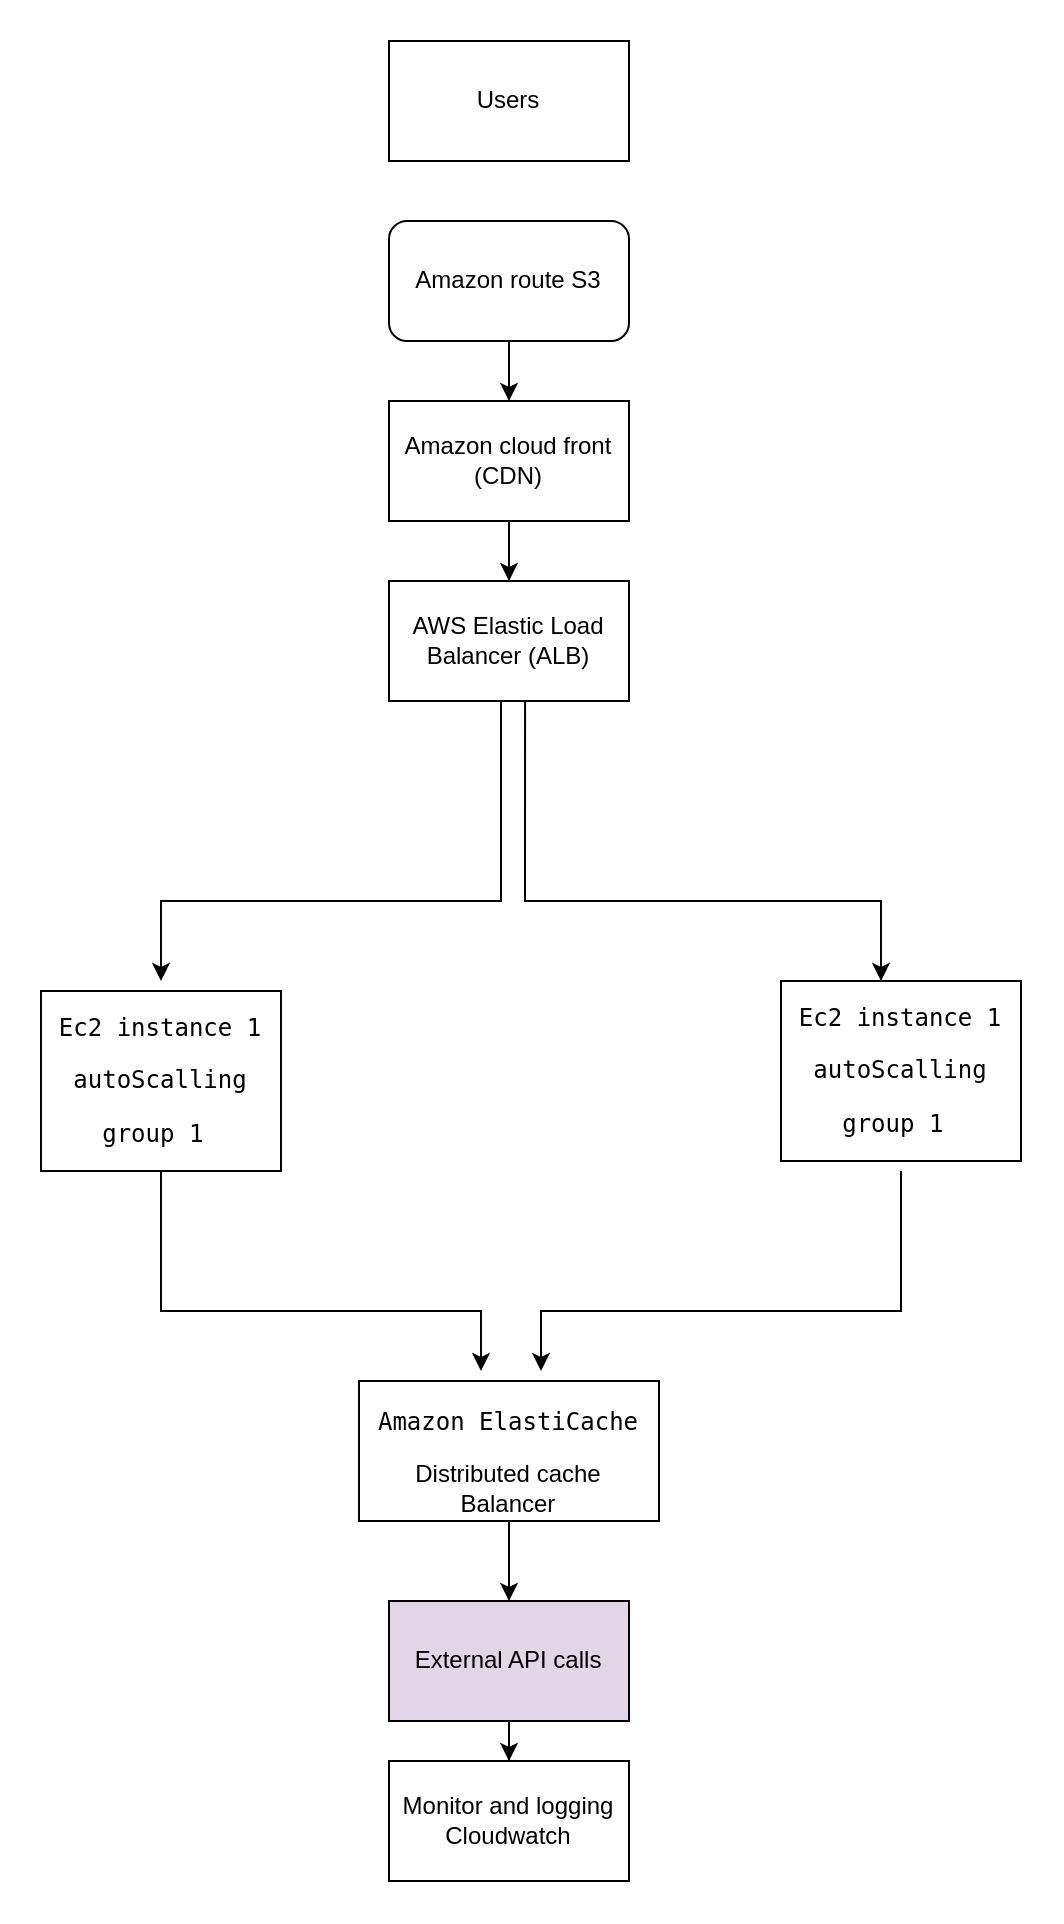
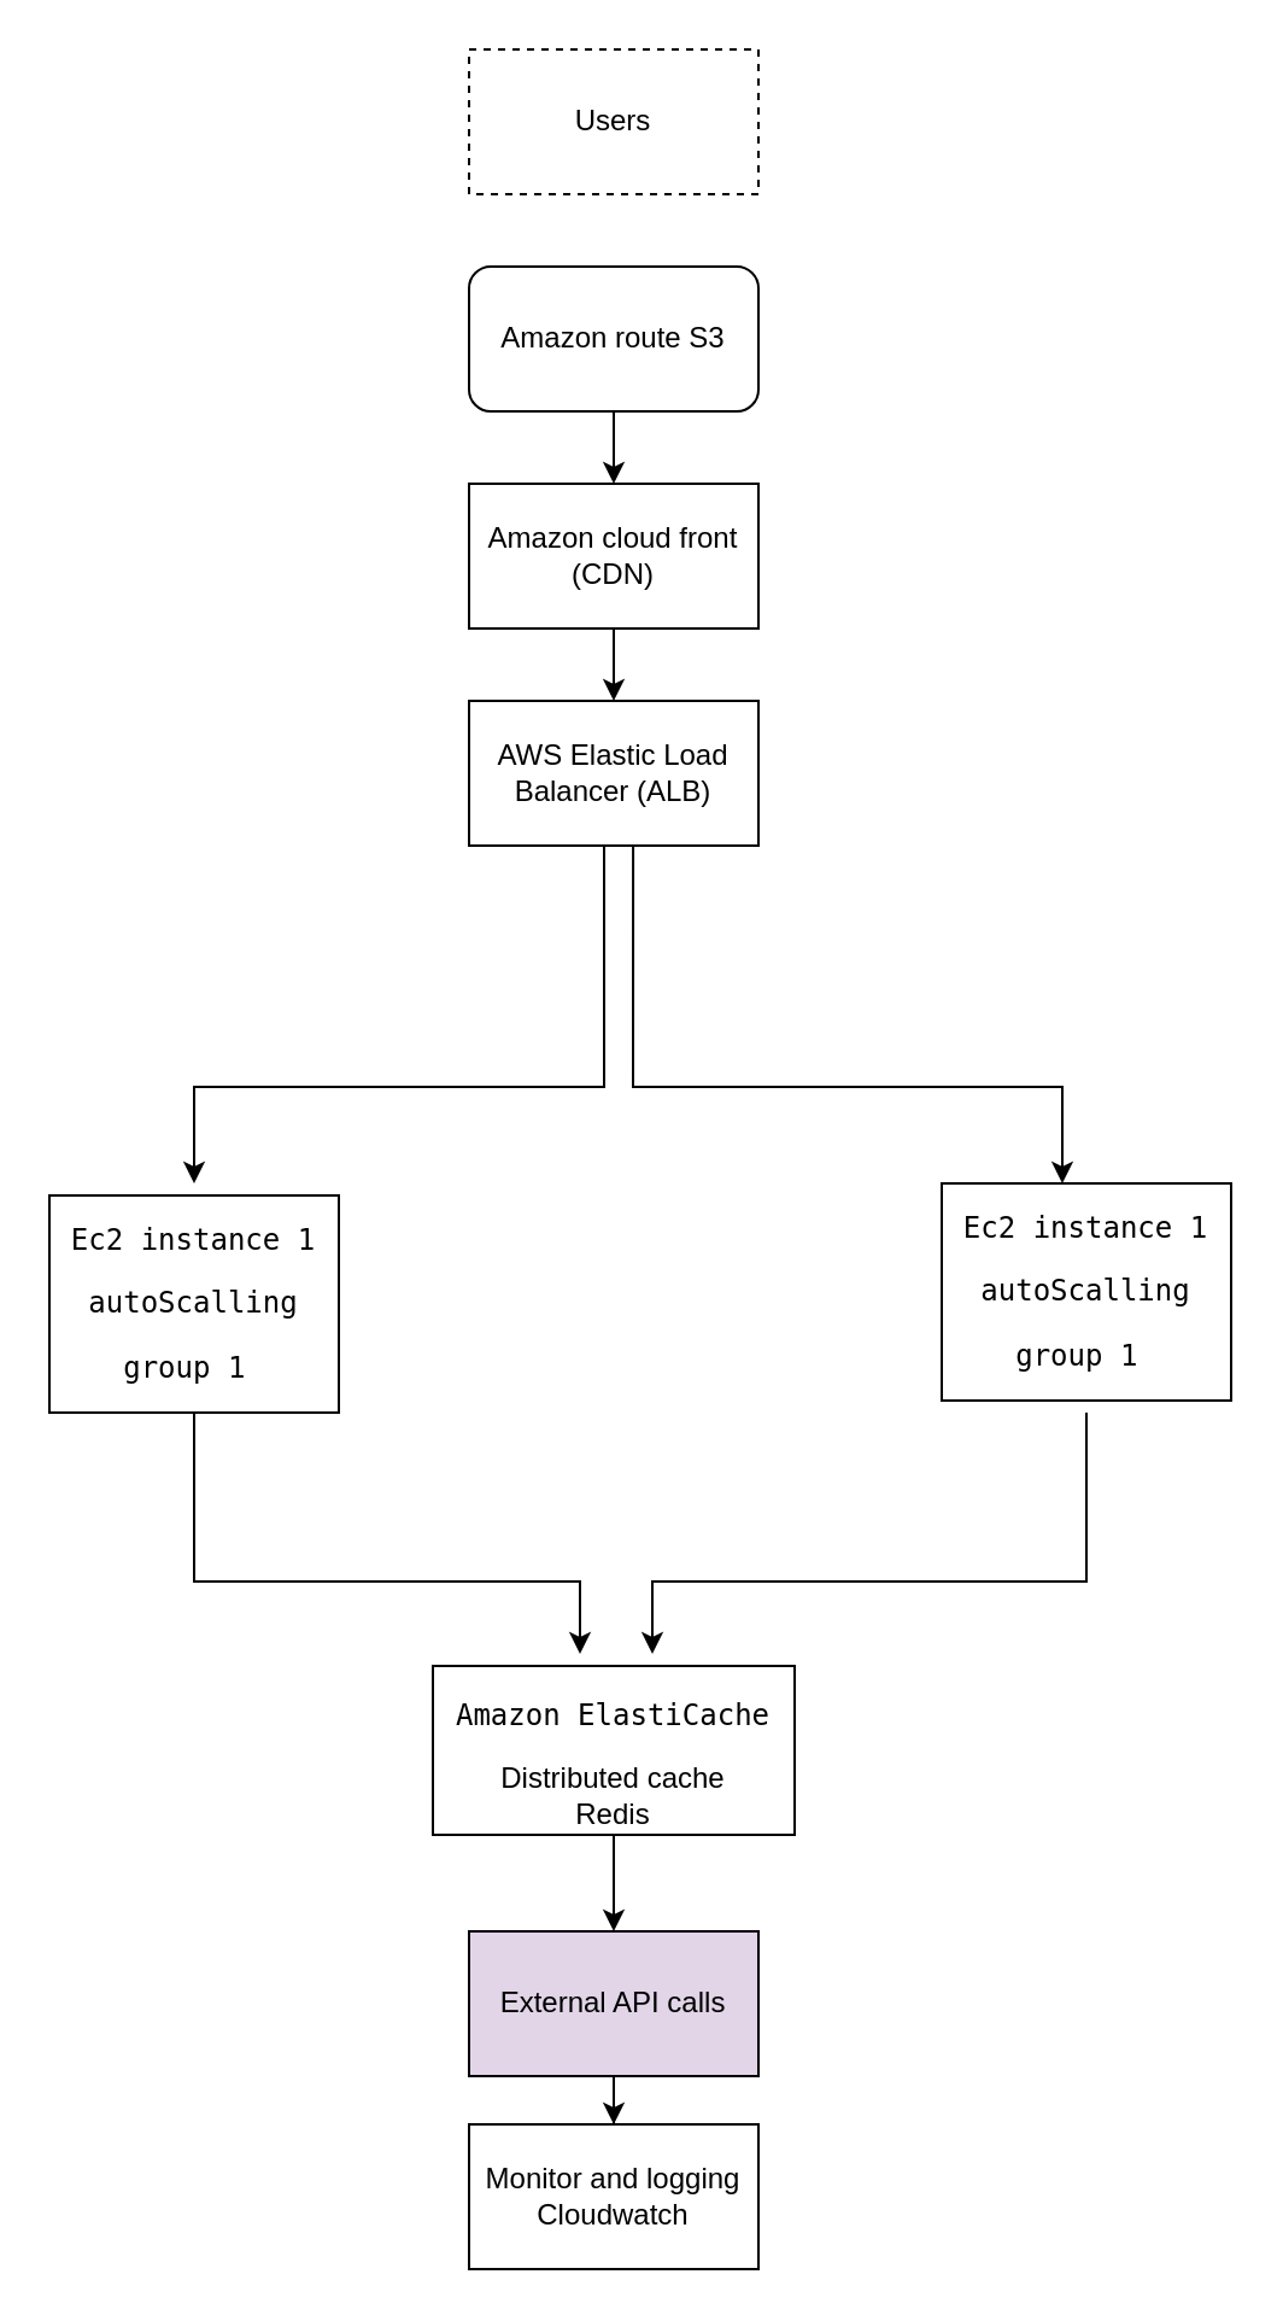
  <mxCell id="0" />
  <mxCell id="1" parent="0" />
- <mxCell id="2" value="Users" style="rounded=0;whiteSpace=wrap;html=1;" vertex="1" parent="1"><mxGeometry x="194" y="20" width="120" height="60" as="geometry" /></mxCell>
+ <mxCell id="2" value="Users" style="rounded=0;whiteSpace=wrap;html=1;dashed=1;" vertex="1" parent="1"><mxGeometry x="194" y="20" width="120" height="60" as="geometry" /></mxCell>
  <mxCell id="3" value="" style="edgeStyle=orthogonalEdgeStyle;rounded=0;orthogonalLoop=1;jettySize=auto;html=1;" edge="1" parent="1" source="4" target="6"><mxGeometry relative="1" as="geometry" /></mxCell>
  <mxCell id="4" value="Amazon route S3" style="whiteSpace=wrap;html=1;rounded=1;" vertex="1" parent="1"><mxGeometry x="194" y="110" width="120" height="60" as="geometry" /></mxCell>
  <mxCell id="5" value="" style="edgeStyle=orthogonalEdgeStyle;rounded=0;orthogonalLoop=1;jettySize=auto;html=1;" edge="1" parent="1" source="6" target="9"><mxGeometry relative="1" as="geometry" /></mxCell>
  <mxCell id="6" value="Amazon cloud front&lt;br&gt;(CDN)" style="whiteSpace=wrap;html=1;rounded=0;" vertex="1" parent="1"><mxGeometry x="194" y="200" width="120" height="60" as="geometry" /></mxCell>
  <mxCell id="7" style="edgeStyle=orthogonalEdgeStyle;rounded=0;orthogonalLoop=1;jettySize=auto;html=1;exitX=0.567;exitY=0.933;exitDx=0;exitDy=0;exitPerimeter=0;" edge="1" parent="1" source="9"><mxGeometry relative="1" as="geometry"><mxPoint x="440" y="490" as="targetPoint" /><mxPoint x="260" y="360" as="sourcePoint" /><Array as="points"><mxPoint x="262" y="450" /><mxPoint x="440" y="450" /><mxPoint x="440" y="490" /></Array></mxGeometry></mxCell>
  <mxCell id="8" style="edgeStyle=orthogonalEdgeStyle;rounded=0;orthogonalLoop=1;jettySize=auto;html=1;" edge="1" parent="1" source="9"><mxGeometry relative="1" as="geometry"><mxPoint x="80" y="490" as="targetPoint" /><Array as="points"><mxPoint x="250" y="450" /><mxPoint x="80" y="450" /></Array></mxGeometry></mxCell>
  <mxCell id="9" value="AWS Elastic Load Balancer (ALB)" style="whiteSpace=wrap;html=1;rounded=0;" vertex="1" parent="1"><mxGeometry x="194" y="290" width="120" height="60" as="geometry" /></mxCell>
  <mxCell id="10" style="edgeStyle=orthogonalEdgeStyle;rounded=0;orthogonalLoop=1;jettySize=auto;html=1;exitX=0.5;exitY=1;exitDx=0;exitDy=0;" edge="1" parent="1"><mxGeometry relative="1" as="geometry"><mxPoint x="240" y="685" as="targetPoint" /><mxPoint x="80" y="585" as="sourcePoint" /><Array as="points"><mxPoint x="80" y="655" /><mxPoint x="240" y="655" /></Array></mxGeometry></mxCell>
  <mxCell id="11" value="&lt;pre&gt;&lt;br&gt;&lt;/pre&gt;&lt;pre&gt;Ec2 instance 1&lt;/pre&gt;&lt;pre&gt;autoScalling&lt;/pre&gt;&lt;pre&gt;group 1 &lt;/pre&gt;&lt;pre&gt;&lt;br&gt;&lt;/pre&gt;" style="whiteSpace=wrap;html=1;rounded=0;" vertex="1" parent="1"><mxGeometry x="20" y="495" width="120" height="90" as="geometry" /></mxCell>
  <mxCell id="12" style="edgeStyle=orthogonalEdgeStyle;rounded=0;orthogonalLoop=1;jettySize=auto;html=1;exitX=0.5;exitY=1;exitDx=0;exitDy=0;" edge="1" parent="1"><mxGeometry relative="1" as="geometry"><mxPoint x="270" y="685" as="targetPoint" /><mxPoint x="450" y="585" as="sourcePoint" /><Array as="points"><mxPoint x="450" y="655" /><mxPoint x="270" y="655" /></Array></mxGeometry></mxCell>
  <mxCell id="13" value="&lt;pre&gt;&lt;br&gt;&lt;/pre&gt;&lt;pre&gt;Ec2 instance 1&lt;/pre&gt;&lt;pre&gt;autoScalling&lt;/pre&gt;&lt;pre&gt;group 1 &lt;/pre&gt;&lt;pre&gt;&lt;br&gt;&lt;/pre&gt;" style="whiteSpace=wrap;html=1;rounded=0;" vertex="1" parent="1"><mxGeometry x="390" y="490" width="120" height="90" as="geometry" /></mxCell>
  <mxCell id="14" value="" style="edgeStyle=orthogonalEdgeStyle;rounded=0;orthogonalLoop=1;jettySize=auto;html=1;" edge="1" parent="1" source="15" target="17"><mxGeometry relative="1" as="geometry" /></mxCell>
- <mxCell id="15" value="&lt;div&gt;&lt;pre&gt;Amazon ElastiCache&lt;/pre&gt;&lt;/div&gt;Distributed cache&lt;div&gt;Balancer&lt;/div&gt;" style="whiteSpace=wrap;html=1;rounded=0;" vertex="1" parent="1"><mxGeometry x="179" y="690" width="150" height="70" as="geometry" /></mxCell>
+ <mxCell id="15" value="&lt;div&gt;&lt;pre&gt;Amazon ElastiCache&lt;/pre&gt;&lt;/div&gt;Distributed cache&lt;div&gt;Redis&lt;/div&gt;" style="whiteSpace=wrap;html=1;rounded=0;" vertex="1" parent="1"><mxGeometry x="179" y="690" width="150" height="70" as="geometry" /></mxCell>
  <mxCell id="16" value="" style="edgeStyle=orthogonalEdgeStyle;rounded=0;orthogonalLoop=1;jettySize=auto;html=1;" edge="1" parent="1" source="17" target="18"><mxGeometry relative="1" as="geometry" /></mxCell>
  <mxCell id="17" value="External API calls" style="whiteSpace=wrap;html=1;rounded=0;fillColor=#e1d5e7;" vertex="1" parent="1"><mxGeometry x="194" y="800" width="120" height="60" as="geometry" /></mxCell>
  <mxCell id="18" value="Monitor and logging&lt;div&gt;Cloudwatch&lt;/div&gt;" style="whiteSpace=wrap;html=1;rounded=0;" vertex="1" parent="1"><mxGeometry x="194" y="880" width="120" height="60" as="geometry" /></mxCell>
